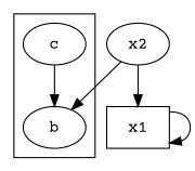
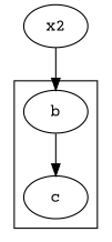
  digraph {
    fontname="Courier Prime"
    node [fontname="Courier Prime"]
    edge [fontname="Courier Prime"]
    b
    c
-   n3 [label=x1 shape=box]
    n4 [label=x2 shape=ellipse]
    subgraph cluster_1 {
      b
      c
    }
-   c -> b
-   n3 -> n3
+   b -> c
    n4 -> b
-   n4 -> n3
  }
